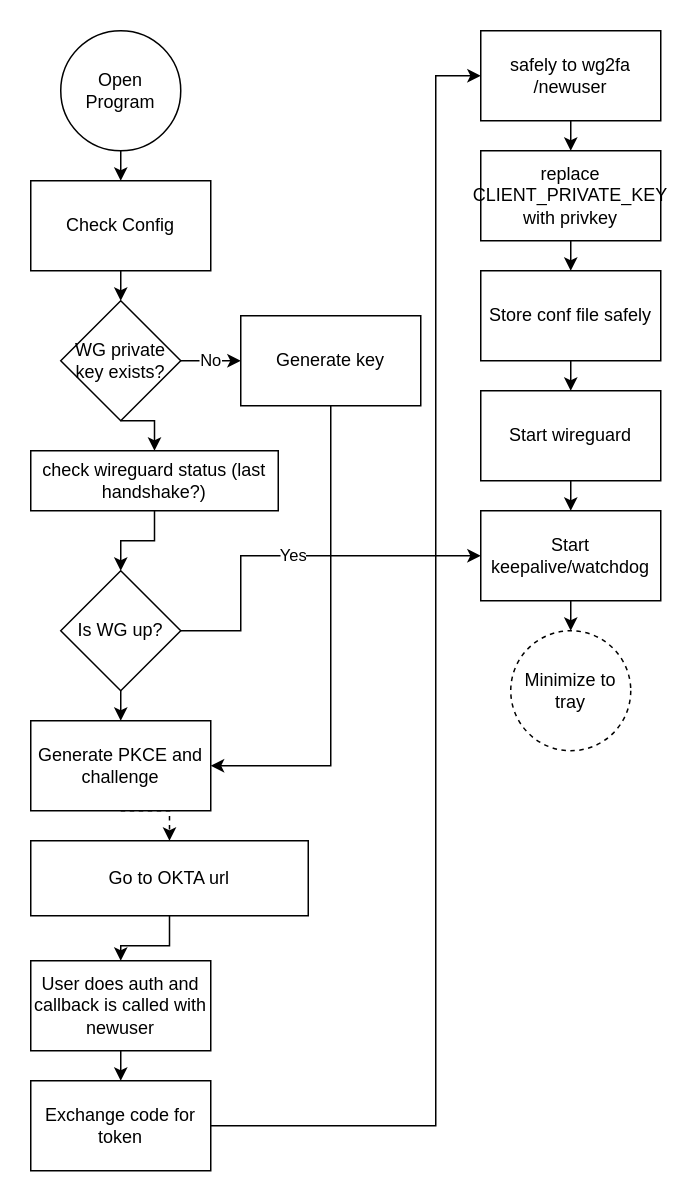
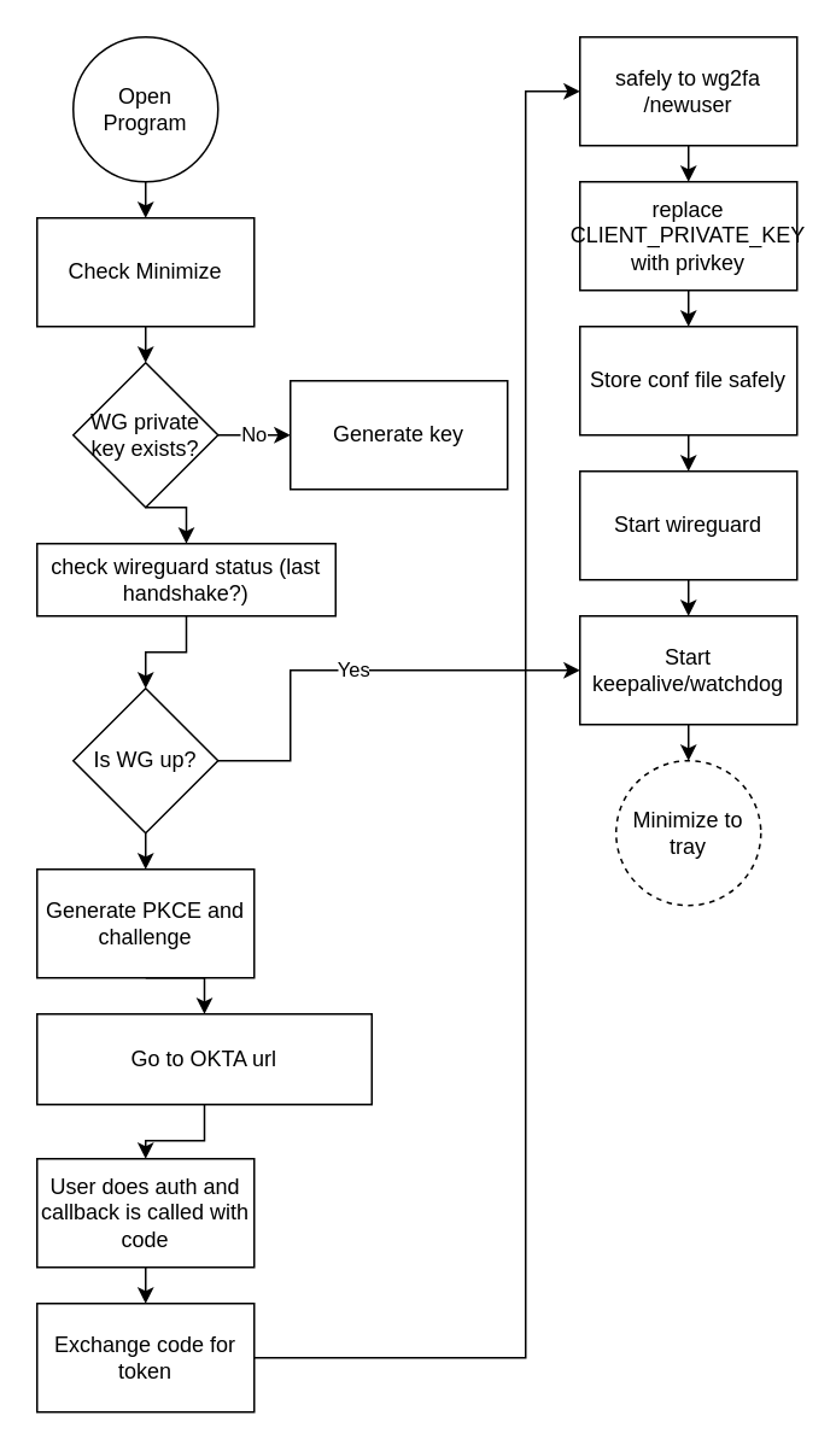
  <mxCell id="0" />
  <mxCell id="1" parent="0" />
  <mxCell id="2" style="edgeStyle=orthogonalEdgeStyle;rounded=0;orthogonalLoop=1;jettySize=auto;html=1;exitX=0.5;exitY=1;exitDx=0;exitDy=0;entryX=0.5;entryY=0;entryDx=0;entryDy=0;" edge="1" parent="1" source="3" target="5"><mxGeometry relative="1" as="geometry" /></mxCell>
  <mxCell id="3" value="Open Program" style="ellipse;whiteSpace=wrap;html=1;" vertex="1" parent="1"><mxGeometry x="40" y="20" width="80" height="80" as="geometry" /></mxCell>
  <mxCell id="4" style="edgeStyle=orthogonalEdgeStyle;rounded=0;orthogonalLoop=1;jettySize=auto;html=1;exitX=0.5;exitY=1;exitDx=0;exitDy=0;entryX=0.5;entryY=0;entryDx=0;entryDy=0;" edge="1" parent="1" source="5" target="21"><mxGeometry relative="1" as="geometry" /></mxCell>
- <mxCell id="5" value="Check Config" style="rounded=0;whiteSpace=wrap;html=1;" vertex="1" parent="1"><mxGeometry x="20" y="120" width="120" height="60" as="geometry" /></mxCell>
+ <mxCell id="5" value="Check Minimize" style="rounded=0;whiteSpace=wrap;html=1;" vertex="1" parent="1"><mxGeometry x="20" y="120" width="120" height="60" as="geometry" /></mxCell>
  <mxCell id="6" style="edgeStyle=orthogonalEdgeStyle;rounded=0;orthogonalLoop=1;jettySize=auto;html=1;exitX=0.5;exitY=1;exitDx=0;exitDy=0;entryX=0.5;entryY=0;entryDx=0;entryDy=0;" edge="1" parent="1" source="7" target="10"><mxGeometry relative="1" as="geometry" /></mxCell>
  <mxCell id="7" value="check wireguard status (last handshake?)" style="rounded=0;whiteSpace=wrap;html=1;" vertex="1" parent="1"><mxGeometry x="20" y="300" width="165" height="40" as="geometry" /></mxCell>
  <mxCell id="8" style="edgeStyle=orthogonalEdgeStyle;rounded=0;orthogonalLoop=1;jettySize=auto;html=1;exitX=0.5;exitY=1;exitDx=0;exitDy=0;entryX=0.5;entryY=0;entryDx=0;entryDy=0;" edge="1" parent="1" source="10" target="12"><mxGeometry relative="1" as="geometry" /></mxCell>
  <mxCell id="9" value="Yes" style="edgeStyle=orthogonalEdgeStyle;rounded=0;orthogonalLoop=1;jettySize=auto;html=1;exitX=1;exitY=0.5;exitDx=0;exitDy=0;entryX=0;entryY=0.5;entryDx=0;entryDy=0;" edge="1" parent="1" source="10" target="33"><mxGeometry relative="1" as="geometry"><Array as="points"><mxPoint x="160" y="420" /><mxPoint x="160" y="370" /></Array></mxGeometry></mxCell>
  <mxCell id="10" value="Is WG up?" style="rhombus;whiteSpace=wrap;html=1;" vertex="1" parent="1"><mxGeometry x="40" y="380" width="80" height="80" as="geometry" /></mxCell>
- <mxCell id="11" style="edgeStyle=orthogonalEdgeStyle;rounded=0;orthogonalLoop=1;jettySize=auto;html=1;exitX=0.5;exitY=1;exitDx=0;exitDy=0;entryX=0.5;entryY=0;entryDx=0;entryDy=0;dashed=1;" edge="1" parent="1" source="12" target="14"><mxGeometry relative="1" as="geometry" /></mxCell>
+ <mxCell id="11" style="edgeStyle=orthogonalEdgeStyle;rounded=0;orthogonalLoop=1;jettySize=auto;html=1;exitX=0.5;exitY=1;exitDx=0;exitDy=0;entryX=0.5;entryY=0;entryDx=0;entryDy=0;" edge="1" parent="1" source="12" target="14"><mxGeometry relative="1" as="geometry" /></mxCell>
  <mxCell id="12" value="Generate PKCE and challenge" style="rounded=0;whiteSpace=wrap;html=1;" vertex="1" parent="1"><mxGeometry x="20" y="480" width="120" height="60" as="geometry" /></mxCell>
  <mxCell id="13" style="edgeStyle=orthogonalEdgeStyle;rounded=0;orthogonalLoop=1;jettySize=auto;html=1;exitX=0.5;exitY=1;exitDx=0;exitDy=0;entryX=0.5;entryY=0;entryDx=0;entryDy=0;" edge="1" parent="1" source="14" target="16"><mxGeometry relative="1" as="geometry" /></mxCell>
  <mxCell id="14" value="Go to OKTA url" style="rounded=0;whiteSpace=wrap;html=1;" vertex="1" parent="1"><mxGeometry x="20" y="560" width="185" height="50" as="geometry" /></mxCell>
  <mxCell id="15" style="edgeStyle=orthogonalEdgeStyle;rounded=0;orthogonalLoop=1;jettySize=auto;html=1;exitX=0.5;exitY=1;exitDx=0;exitDy=0;entryX=0.5;entryY=0;entryDx=0;entryDy=0;" edge="1" parent="1" source="16" target="18"><mxGeometry relative="1" as="geometry" /></mxCell>
- <mxCell id="16" value="User does auth and callback is called with newuser" style="rounded=0;whiteSpace=wrap;html=1;" vertex="1" parent="1"><mxGeometry x="20" y="640" width="120" height="60" as="geometry" /></mxCell>
+ <mxCell id="16" value="User does auth and callback is called with code" style="rounded=0;whiteSpace=wrap;html=1;" vertex="1" parent="1"><mxGeometry x="20" y="640" width="120" height="60" as="geometry" /></mxCell>
  <mxCell id="17" style="edgeStyle=orthogonalEdgeStyle;rounded=0;orthogonalLoop=1;jettySize=auto;html=1;exitX=1;exitY=0.5;exitDx=0;exitDy=0;entryX=0;entryY=0.5;entryDx=0;entryDy=0;" edge="1" parent="1" source="18" target="25"><mxGeometry relative="1" as="geometry"><Array as="points"><mxPoint x="290" y="750" /><mxPoint x="290" y="50" /></Array></mxGeometry></mxCell>
  <mxCell id="18" value="Exchange code for token" style="rounded=0;whiteSpace=wrap;html=1;" vertex="1" parent="1"><mxGeometry x="20" y="720" width="120" height="60" as="geometry" /></mxCell>
  <mxCell id="19" value="No" style="edgeStyle=orthogonalEdgeStyle;rounded=0;orthogonalLoop=1;jettySize=auto;html=1;exitX=1;exitY=0.5;exitDx=0;exitDy=0;" edge="1" parent="1" source="21" target="23"><mxGeometry relative="1" as="geometry" /></mxCell>
  <mxCell id="20" style="edgeStyle=orthogonalEdgeStyle;rounded=0;orthogonalLoop=1;jettySize=auto;html=1;exitX=0.5;exitY=1;exitDx=0;exitDy=0;entryX=0.5;entryY=0;entryDx=0;entryDy=0;" edge="1" parent="1" source="21" target="7"><mxGeometry relative="1" as="geometry" /></mxCell>
  <mxCell id="21" value="WG private key exists?" style="rhombus;whiteSpace=wrap;html=1;" vertex="1" parent="1"><mxGeometry x="40" y="200" width="80" height="80" as="geometry" /></mxCell>
- <mxCell id="22" style="edgeStyle=orthogonalEdgeStyle;rounded=0;orthogonalLoop=1;jettySize=auto;html=1;exitX=0.5;exitY=1;exitDx=0;exitDy=0;entryX=1;entryY=0.5;entryDx=0;entryDy=0;" edge="1" parent="1" source="23" target="12"><mxGeometry relative="1" as="geometry" /></mxCell>
  <mxCell id="23" value="Generate key" style="rounded=0;whiteSpace=wrap;html=1;" vertex="1" parent="1"><mxGeometry x="160" y="210" width="120" height="60" as="geometry" /></mxCell>
  <mxCell id="24" style="edgeStyle=orthogonalEdgeStyle;rounded=0;orthogonalLoop=1;jettySize=auto;html=1;exitX=0.5;exitY=1;exitDx=0;exitDy=0;entryX=0.5;entryY=0;entryDx=0;entryDy=0;" edge="1" parent="1" source="25" target="27"><mxGeometry relative="1" as="geometry" /></mxCell>
  <mxCell id="25" value="safely to wg2fa /newuser" style="rounded=0;whiteSpace=wrap;html=1;" vertex="1" parent="1"><mxGeometry x="320" y="20" width="120" height="60" as="geometry" /></mxCell>
  <mxCell id="26" style="edgeStyle=orthogonalEdgeStyle;rounded=0;orthogonalLoop=1;jettySize=auto;html=1;exitX=0.5;exitY=1;exitDx=0;exitDy=0;entryX=0.5;entryY=0;entryDx=0;entryDy=0;" edge="1" parent="1" source="27" target="29"><mxGeometry relative="1" as="geometry" /></mxCell>
  <mxCell id="27" value="replace CLIENT_PRIVATE_KEY&lt;br&gt;with privkey" style="rounded=0;whiteSpace=wrap;html=1;" vertex="1" parent="1"><mxGeometry x="320" y="100" width="120" height="60" as="geometry" /></mxCell>
  <mxCell id="28" style="edgeStyle=orthogonalEdgeStyle;rounded=0;orthogonalLoop=1;jettySize=auto;html=1;exitX=0.5;exitY=1;exitDx=0;exitDy=0;entryX=0.5;entryY=0;entryDx=0;entryDy=0;" edge="1" parent="1" source="29" target="31"><mxGeometry relative="1" as="geometry" /></mxCell>
  <mxCell id="29" value="Store conf file safely" style="rounded=0;whiteSpace=wrap;html=1;" vertex="1" parent="1"><mxGeometry x="320" y="180" width="120" height="60" as="geometry" /></mxCell>
  <mxCell id="30" style="edgeStyle=orthogonalEdgeStyle;rounded=0;orthogonalLoop=1;jettySize=auto;html=1;exitX=0.5;exitY=1;exitDx=0;exitDy=0;entryX=0.5;entryY=0;entryDx=0;entryDy=0;" edge="1" parent="1" source="31" target="33"><mxGeometry relative="1" as="geometry" /></mxCell>
  <mxCell id="31" value="Start wireguard" style="rounded=0;whiteSpace=wrap;html=1;" vertex="1" parent="1"><mxGeometry x="320" y="260" width="120" height="60" as="geometry" /></mxCell>
  <mxCell id="32" style="edgeStyle=orthogonalEdgeStyle;rounded=0;orthogonalLoop=1;jettySize=auto;html=1;exitX=0.5;exitY=1;exitDx=0;exitDy=0;entryX=0.5;entryY=0;entryDx=0;entryDy=0;" edge="1" parent="1" source="33" target="34"><mxGeometry relative="1" as="geometry" /></mxCell>
  <mxCell id="33" value="Start keepalive/watchdog" style="rounded=0;whiteSpace=wrap;html=1;" vertex="1" parent="1"><mxGeometry x="320" y="340" width="120" height="60" as="geometry" /></mxCell>
  <mxCell id="34" value="Minimize to tray" style="ellipse;whiteSpace=wrap;html=1;aspect=fixed;dashed=1;" vertex="1" parent="1"><mxGeometry x="340" y="420" width="80" height="80" as="geometry" /></mxCell>
